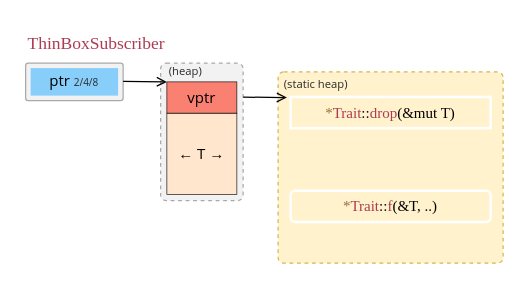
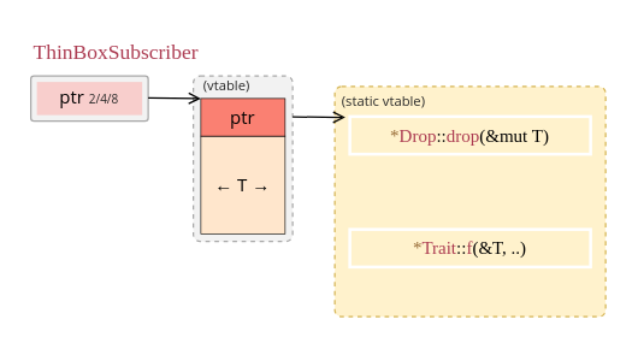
  <mxCell id="0" />
  <mxCell id="1" parent="0" />
  <mxCell id="2" value="&lt;font style=&quot;color: rgb(172, 59, 81);&quot;&gt;ThinBoxSubscriber&lt;/font&gt;" style="text;html=1;align=left;verticalAlign=middle;whiteSpace=wrap;rounded=0;fontFamily=Fira Code;fontSource=https%3A%2F%2Ffonts.googleapis.com%2Fcss%3Ffamily%3DFira%2BCode;fontSize=14;" parent="1" vertex="1"><mxGeometry x="20" y="20" width="160" height="30" as="geometry" /></mxCell>
  <mxCell id="3" value="" style="rounded=1;whiteSpace=wrap;html=1;strokeColor=#A9A9A9;arcSize=7;fillColor=#F2F2F2;" parent="1" vertex="1"><mxGeometry x="20" y="50" width="78" height="30" as="geometry" /></mxCell>
- <mxCell id="4" value="ptr &lt;font style=&quot;font-size: 8px; color: rgb(41, 41, 41);&quot;&gt;2/4/8&lt;/font&gt;" style="rounded=0;whiteSpace=wrap;html=1;strokeColor=none;fillColor=#87CEFA;fontFamily=Open Sans;fontSource=https%3A%2F%2Ffonts.googleapis.com%2Fcss%3Ffamily%3DOpen%2BSans;" parent="1" vertex="1"><mxGeometry x="24" y="54" width="70" height="22" as="geometry" /></mxCell>
+ <mxCell id="4" value="ptr &lt;font style=&quot;font-size: 8px; color: rgb(41, 41, 41);&quot;&gt;2/4/8&lt;/font&gt;" style="rounded=0;whiteSpace=wrap;html=1;strokeColor=none;fillColor=#f8cecc;fontFamily=Open Sans;fontSource=https%3A%2F%2Ffonts.googleapis.com%2Fcss%3Ffamily%3DOpen%2BSans;" parent="1" vertex="1"><mxGeometry x="24" y="54" width="70" height="22" as="geometry" /></mxCell>
  <mxCell id="5" value="" style="rounded=1;whiteSpace=wrap;html=1;strokeColor=#A9A9A9;arcSize=7;fillColor=#F2F2F2;dashed=1;" parent="1" vertex="1"><mxGeometry x="128" y="50" width="66" height="110" as="geometry" /></mxCell>
  <mxCell id="6" value="← T →" style="rounded=0;whiteSpace=wrap;html=1;strokeColor=default;fillColor=#ffe6cc;fontFamily=Open Sans;fontSource=https%3A%2F%2Ffonts.googleapis.com%2Fcss%3Ffamily%3DOpen%2BSans;strokeWidth=0.5;" parent="1" vertex="1"><mxGeometry x="133" y="90" width="56" height="65" as="geometry" /></mxCell>
  <mxCell id="7" value="" style="rounded=1;whiteSpace=wrap;html=1;strokeColor=#d6b656;arcSize=3;fillColor=#fff2cc;dashed=1;" parent="1" vertex="1"><mxGeometry x="222" y="57" width="180" height="153" as="geometry" /></mxCell>
- <mxCell id="8" value="(static heap)" style="text;whiteSpace=wrap;html=1;fontFamily=Open Sans;fontSource=https%3A%2F%2Ffonts.googleapis.com%2Fcss%3Ffamily%3DOpen%2BSans;fontColor=#292929;fontSize=9;align=left;labelPosition=center;verticalLabelPosition=middle;verticalAlign=middle;" parent="1" vertex="1"><mxGeometry x="225" y="57" width="70" height="20" as="geometry" /></mxCell>
- <mxCell id="9" value="&lt;font style=&quot;color: rgb(154, 110, 58);&quot;&gt;*&lt;/font&gt;&lt;font style=&quot;color: rgb(172, 59, 81);&quot;&gt;Trait&lt;/font&gt;::&lt;font style=&quot;color: rgb(172, 59, 81);&quot;&gt;drop&lt;/font&gt;(&amp;amp;mut T)" style="rounded=0;whiteSpace=wrap;html=1;strokeColor=#FFFFFF;fillColor=none;strokeWidth=2;fontFamily=Fira Code;fontSource=https%3A%2F%2Ffonts.googleapis.com%2Fcss%3Ffamily%3DFira%2BCode;" parent="1" vertex="1"><mxGeometry x="232" y="77" width="160" height="25" as="geometry" /></mxCell>
- <mxCell id="10" value="&lt;font style=&quot;color: rgb(154, 110, 58);&quot;&gt;*&lt;/font&gt;&lt;font style=&quot;color: rgb(172, 59, 81);&quot;&gt;Trait&lt;/font&gt;::&lt;font style=&quot;color: rgb(172, 59, 81);&quot;&gt;f&lt;/font&gt;(&amp;amp;T, ..)" style="whiteSpace=wrap;html=1;strokeColor=#FFFFFF;fillColor=none;strokeWidth=2;fontFamily=Fira Code;fontSource=https%3A%2F%2Ffonts.googleapis.com%2Fcss%3Ffamily%3DFira%2BCode;rounded=1;" parent="1" vertex="1"><mxGeometry x="232" y="152" width="160" height="25" as="geometry" /></mxCell>
- <mxCell id="11" value="vptr" style="rounded=0;whiteSpace=wrap;html=1;strokeColor=default;fillColor=#FA8072;fontFamily=Open Sans;fontSource=https%3A%2F%2Ffonts.googleapis.com%2Fcss%3Ffamily%3DOpen%2BSans;strokeWidth=0.5;" parent="1" vertex="1"><mxGeometry x="133" y="65" width="56" height="25" as="geometry" /></mxCell>
+ <mxCell id="8" value="(static vtable)" style="text;whiteSpace=wrap;html=1;fontFamily=Open Sans;fontSource=https%3A%2F%2Ffonts.googleapis.com%2Fcss%3Ffamily%3DOpen%2BSans;fontColor=#292929;fontSize=9;align=left;labelPosition=center;verticalLabelPosition=middle;verticalAlign=middle;" parent="1" vertex="1"><mxGeometry x="225" y="57" width="70" height="20" as="geometry" /></mxCell>
+ <mxCell id="9" value="&lt;font style=&quot;color: rgb(154, 110, 58);&quot;&gt;*&lt;/font&gt;&lt;font style=&quot;color: rgb(172, 59, 81);&quot;&gt;Drop&lt;/font&gt;::&lt;font style=&quot;color: rgb(172, 59, 81);&quot;&gt;drop&lt;/font&gt;(&amp;amp;mut T)" style="rounded=0;whiteSpace=wrap;html=1;strokeColor=#FFFFFF;fillColor=none;strokeWidth=2;fontFamily=Fira Code;fontSource=https%3A%2F%2Ffonts.googleapis.com%2Fcss%3Ffamily%3DFira%2BCode;" parent="1" vertex="1"><mxGeometry x="232" y="77" width="160" height="25" as="geometry" /></mxCell>
+ <mxCell id="10" value="&lt;font style=&quot;color: rgb(154, 110, 58);&quot;&gt;*&lt;/font&gt;&lt;font style=&quot;color: rgb(172, 59, 81);&quot;&gt;Trait&lt;/font&gt;::&lt;font style=&quot;color: rgb(172, 59, 81);&quot;&gt;f&lt;/font&gt;(&amp;amp;T, ..)" style="rounded=0;whiteSpace=wrap;html=1;strokeColor=#FFFFFF;fillColor=none;strokeWidth=2;fontFamily=Fira Code;fontSource=https%3A%2F%2Ffonts.googleapis.com%2Fcss%3Ffamily%3DFira%2BCode;" parent="1" vertex="1"><mxGeometry x="232" y="152" width="160" height="25" as="geometry" /></mxCell>
+ <mxCell id="11" value="ptr" style="rounded=0;whiteSpace=wrap;html=1;strokeColor=default;fillColor=#FA8072;fontFamily=Open Sans;fontSource=https%3A%2F%2Ffonts.googleapis.com%2Fcss%3Ffamily%3DOpen%2BSans;strokeWidth=0.5;" parent="1" vertex="1"><mxGeometry x="133" y="65" width="56" height="25" as="geometry" /></mxCell>
  <mxCell id="12" value="" style="endArrow=none;html=1;rounded=0;startArrow=open;startFill=0;exitX=0;exitY=0;exitDx=0;exitDy=0;" parent="1" source="11" edge="1"><mxGeometry width="50" height="50" relative="1" as="geometry"><mxPoint x="120.34" y="64.66" as="sourcePoint" /><mxPoint x="98" y="64.66" as="targetPoint" /></mxGeometry></mxCell>
- <mxCell id="13" value="(heap)" style="text;whiteSpace=wrap;html=1;fontFamily=Open Sans;fontSource=https%3A%2F%2Ffonts.googleapis.com%2Fcss%3Ffamily%3DOpen%2BSans;fontColor=#292929;fontSize=9;align=left;labelPosition=center;verticalLabelPosition=middle;verticalAlign=middle;" parent="1" vertex="1"><mxGeometry x="133" y="47" width="70" height="20" as="geometry" /></mxCell>
+ <mxCell id="13" value="(vtable)" style="text;whiteSpace=wrap;html=1;fontFamily=Open Sans;fontSource=https%3A%2F%2Ffonts.googleapis.com%2Fcss%3Ffamily%3DOpen%2BSans;fontColor=#292929;fontSize=9;align=left;labelPosition=center;verticalLabelPosition=middle;verticalAlign=middle;" parent="1" vertex="1"><mxGeometry x="133" y="47" width="70" height="20" as="geometry" /></mxCell>
  <mxCell id="14" value="" style="endArrow=none;html=1;rounded=0;startArrow=open;startFill=0;exitX=0;exitY=0;exitDx=0;exitDy=0;" edge="1" parent="1"><mxGeometry width="50" height="50" relative="1" as="geometry"><mxPoint x="229" y="77.55" as="sourcePoint" /><mxPoint x="194" y="77.21" as="targetPoint" /></mxGeometry></mxCell>
